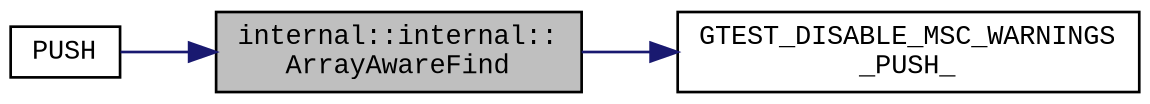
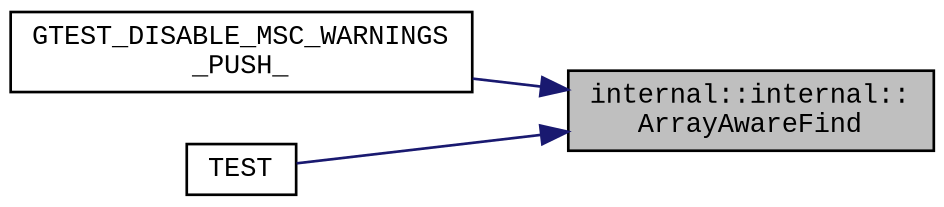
  digraph {
    fontname="Liberation Mono"
    rankdir=RL
    node [color=black fontname="Liberation Mono" fontsize=10 shape=record]
    edge [color=midnightblue dir=back fontname="Liberation Mono" fontsize=10 labelfontname=Helvetica labelfontsize=10 style=solid]
    n1 [fillcolor=grey75 fontcolor=black height=0.2 label="internal::internal::\lArrayAwareFind" style=filled width=0.4]
    n2 [height=0.2 label="GTEST_DISABLE_MSC_WARNINGS\l_PUSH_" width=0.4]
-   n3 [height=0.2 label=PUSH width=0.4]
-   n2 -> n1
+   n3 [height=0.2 label=TEST width=0.4]
+   n1 -> n2
    n1 -> n3
  }
